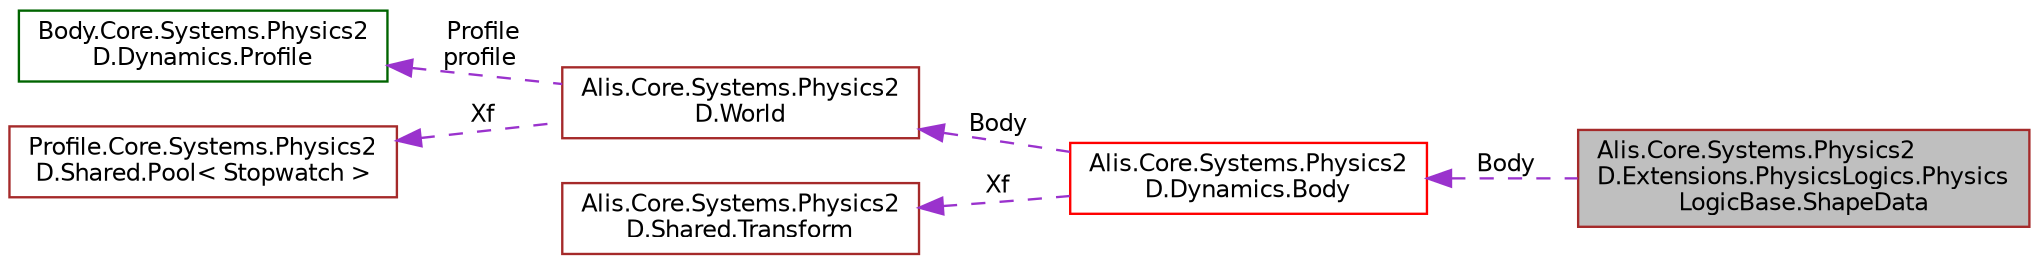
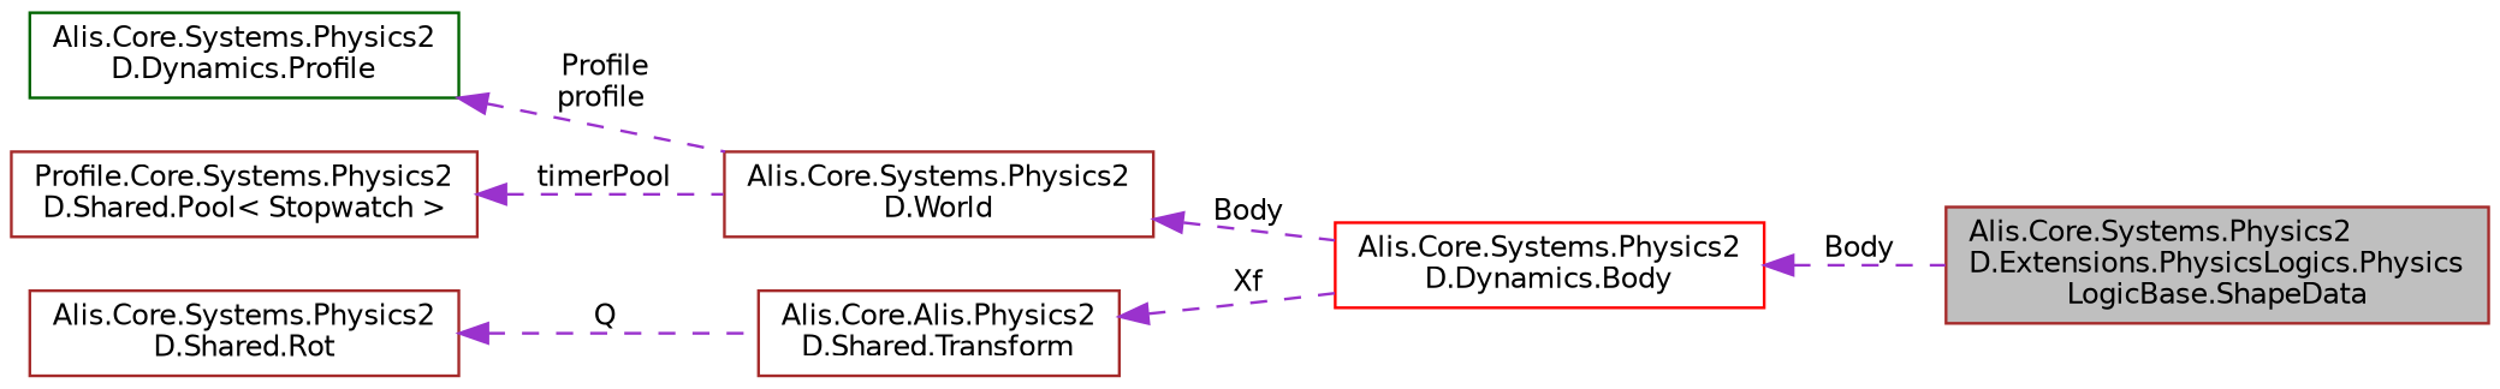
  digraph {
    rankdir=LR
    node [color=brown fillcolor=white fontname=Helvetica fontsize=10 shape=record style=filled]
    edge [color=darkorchid3 dir=back fontname=Helvetica fontsize=10 labelfontname=Helvetica labelfontsize=10 style=dashed]
    n1 [fillcolor=grey75 fontcolor=black height=0.2 label="Alis.Core.Systems.Physics2\lD.Extensions.PhysicsLogics.Physics\lLogicBase.ShapeData" width=0.4]
    n2 [color=red height=0.2 label="Alis.Core.Systems.Physics2\lD.Dynamics.Body" width=0.4]
    n3 [height=0.2 label="Alis.Core.Systems.Physics2\lD.World" width=0.4]
-   n4 [height=0.2 label="Alis.Core.Systems.Physics2\lD.Shared.Transform" width=0.4]
-   n6 [color=darkgreen height=0.2 label="Body.Core.Systems.Physics2\lD.Dynamics.Profile" width=0.4]
+   n4 [height=0.2 label="Alis.Core.Alis.Physics2\lD.Shared.Transform" width=0.4]
+   n5 [height=0.2 label="Alis.Core.Systems.Physics2\lD.Shared.Rot" width=0.4]
+   n6 [color=darkgreen height=0.2 label="Alis.Core.Systems.Physics2\lD.Dynamics.Profile" width=0.4]
    n7 [height=0.2 label="Profile.Core.Systems.Physics2\lD.Shared.Pool\< Stopwatch \>" width=0.4]
    n2 -> n1 [label=" Body"]
    n3 -> n2 [label=" Body"]
    n4 -> n2 [label=" Xf"]
+   n5 -> n4 [label=" Q"]
    n6 -> n3 [label=" Profile\nprofile"]
-   n7 -> n3 [label=" Xf"]
+   n7 -> n3 [label=" timerPool"]
  }
